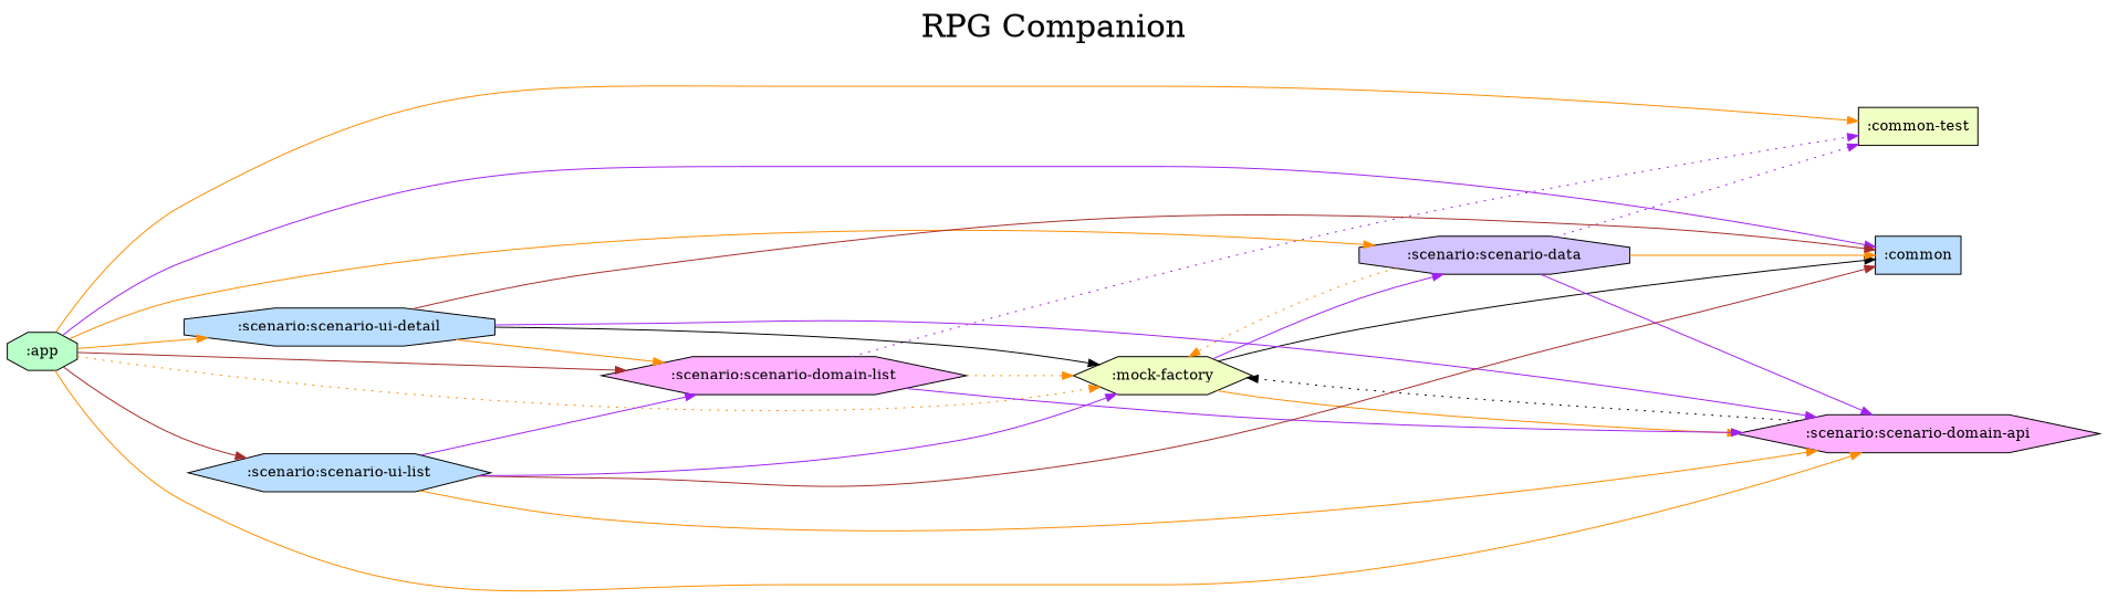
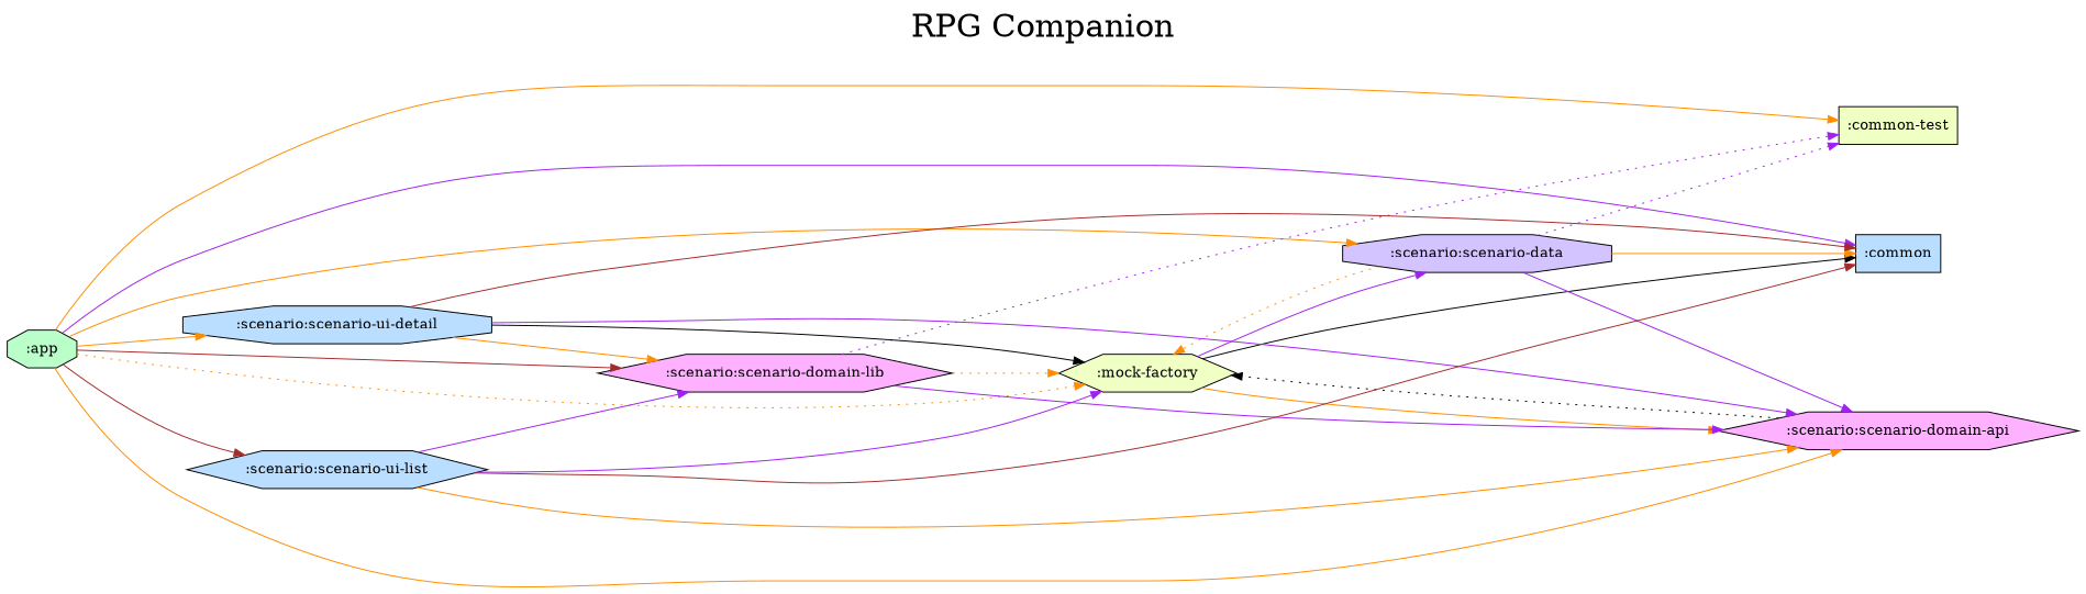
  digraph {
    fontsize=30
    label="RPG Companion\n "
    labelloc=t
    rankdir=LR
    ranksep=1.4
    node [fillcolor="#badeff" shape=hexagon style=filled]
    edge [color=darkorange style=filled]
    ":app" [fillcolor="#baffc9" shape=octagon]
    ":common" [shape=box]
    ":common-test" [fillcolor="#f0ffc4" shape=box]
    ":mock-factory" [fillcolor="#f0ffc4"]
    ":scenario:scenario-data" [fillcolor="#d3c4ff" shape=octagon]
    ":scenario:scenario-domain-api" [fillcolor="#fdb1ff"]
-   ":scenario:scenario-domain-lib" [fillcolor="#fdb1ff" label=":scenario:scenario-domain-list"]
+   ":scenario:scenario-domain-lib" [fillcolor="#fdb1ff"]
    ":scenario:scenario-ui-detail" [shape=octagon]
    ":scenario:scenario-ui-list"
    subgraph sub_1 {
      rank=same
    }
    ":app" -> ":common" [color=purple]
    ":app" -> ":common-test"
    ":app" -> ":mock-factory" [style=dotted]
    ":app" -> ":scenario:scenario-data"
    ":app" -> ":scenario:scenario-domain-api"
    ":app" -> ":scenario:scenario-domain-lib" [color=brown]
    ":app" -> ":scenario:scenario-ui-detail"
    ":app" -> ":scenario:scenario-ui-list" [color=brown]
    ":mock-factory" -> ":common" [color=black]
    ":mock-factory" -> ":scenario:scenario-data" [color=purple]
    ":mock-factory" -> ":scenario:scenario-domain-api"
    ":scenario:scenario-data" -> ":common"
    ":scenario:scenario-data" -> ":common-test" [color=purple style=dotted]
    ":scenario:scenario-data" -> ":mock-factory" [style=dotted]
    ":scenario:scenario-data" -> ":scenario:scenario-domain-api" [color=purple]
    ":scenario:scenario-domain-api" -> ":mock-factory" [color=black style=dotted]
    ":scenario:scenario-domain-lib" -> ":common-test" [color=purple style=dotted]
    ":scenario:scenario-domain-lib" -> ":mock-factory" [style=dotted]
    ":scenario:scenario-domain-lib" -> ":scenario:scenario-domain-api" [color=purple]
    ":scenario:scenario-ui-detail" -> ":common" [color=brown]
    ":scenario:scenario-ui-detail" -> ":mock-factory" [color=black]
    ":scenario:scenario-ui-detail" -> ":scenario:scenario-domain-api" [color=purple]
    ":scenario:scenario-ui-detail" -> ":scenario:scenario-domain-lib"
    ":scenario:scenario-ui-list" -> ":common" [color=brown]
    ":scenario:scenario-ui-list" -> ":mock-factory" [color=purple]
    ":scenario:scenario-ui-list" -> ":scenario:scenario-domain-api"
    ":scenario:scenario-ui-list" -> ":scenario:scenario-domain-lib" [color=purple]
  }
